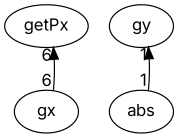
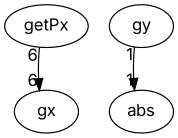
  digraph {
    fontname=Inter
    node [fontname=Inter]
    edge [fontname=Inter labelangle=20 labeldistance=3.5]
    getPx
    gx
    gy
    abs
-   gx -> getPx [headlabel=6 taillabel=6]
-   abs -> gy [headlabel=1 taillabel=1]
+   getPx -> gx [headlabel=6 taillabel=6]
+   gy -> abs [headlabel=1 taillabel=1]
  }
